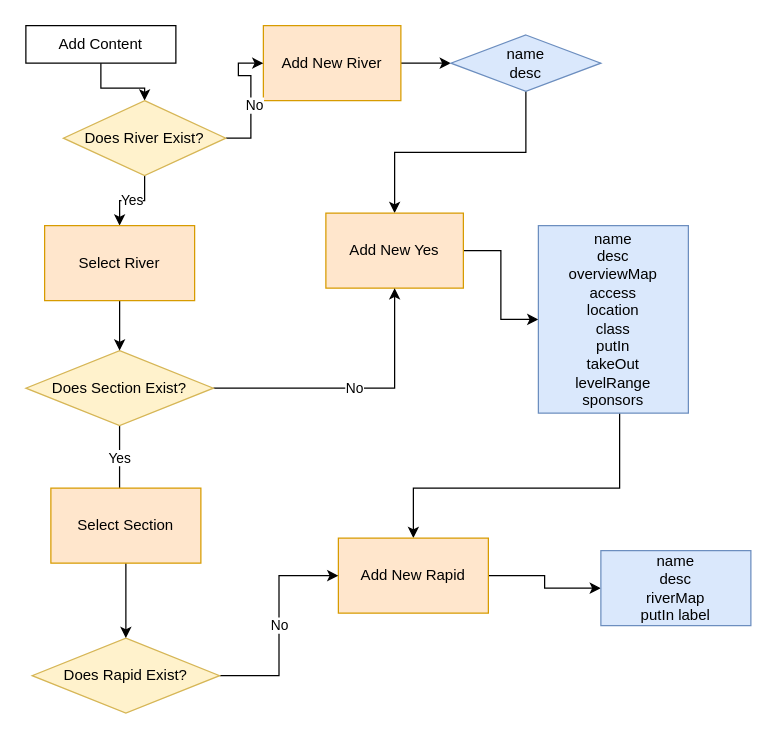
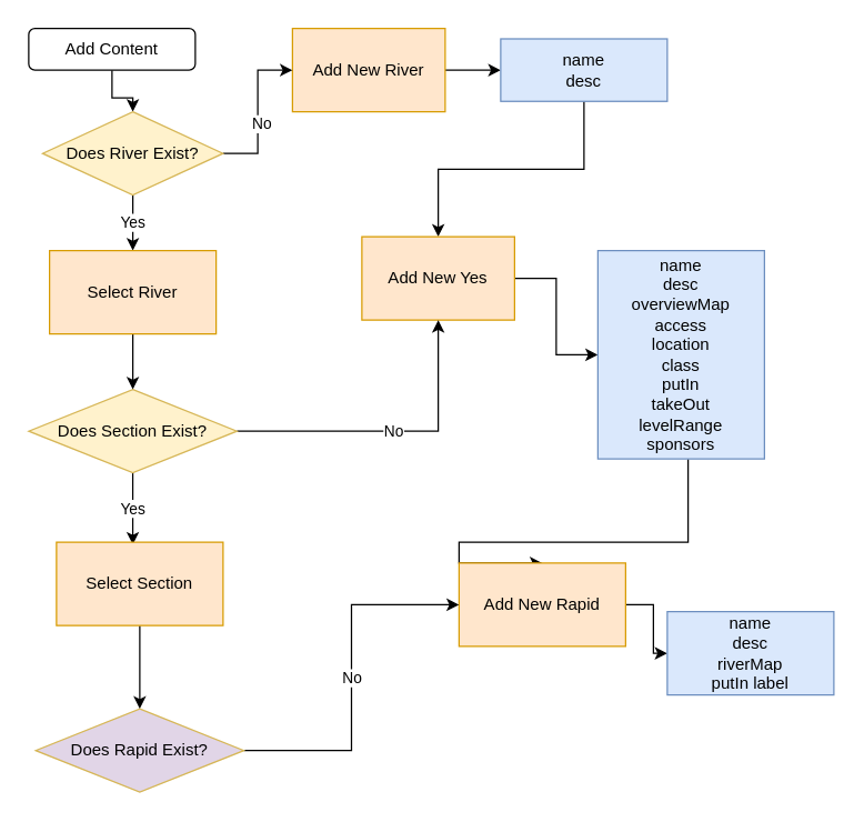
  <mxCell id="0" />
  <mxCell id="1" parent="0" />
  <mxCell id="2" style="edgeStyle=orthogonalEdgeStyle;rounded=0;orthogonalLoop=1;jettySize=auto;html=1;entryX=0.5;entryY=0;entryDx=0;entryDy=0;" edge="1" parent="1" source="3" target="18"><mxGeometry relative="1" as="geometry" /></mxCell>
- <mxCell id="3" value="Add Content" style="whiteSpace=wrap;html=1;glass=0;rounded=0;" vertex="1" parent="1"><mxGeometry x="20" y="20" width="120" height="30" as="geometry" /></mxCell>
+ <mxCell id="3" value="Add Content" style="rounded=1;whiteSpace=wrap;html=1;glass=0;" vertex="1" parent="1"><mxGeometry x="20" y="20" width="120" height="30" as="geometry" /></mxCell>
  <mxCell id="4" value="" style="edgeStyle=orthogonalEdgeStyle;rounded=0;orthogonalLoop=1;jettySize=auto;html=1;" edge="1" parent="1" source="5" target="7"><mxGeometry relative="1" as="geometry" /></mxCell>
  <mxCell id="5" value="Add New River" style="rounded=0;whiteSpace=wrap;html=1;shadow=0;fillColor=#ffe6cc;strokeColor=#d79b00;" vertex="1" parent="1"><mxGeometry x="210" y="20" width="110" height="60" as="geometry" /></mxCell>
  <mxCell id="6" style="edgeStyle=orthogonalEdgeStyle;rounded=0;orthogonalLoop=1;jettySize=auto;html=1;entryX=0.5;entryY=0;entryDx=0;entryDy=0;" edge="1" parent="1" source="7" target="9"><mxGeometry relative="1" as="geometry" /></mxCell>
- <mxCell id="7" value="&lt;font style=&quot;font-size: 12px&quot;&gt;name&lt;br&gt;desc&lt;br&gt;&lt;/font&gt;" style="rhombus;whiteSpace=wrap;html=1;fillColor=#dae8fc;strokeColor=#6c8ebf;" vertex="1" parent="1"><mxGeometry x="360" y="27.5" width="120" height="45" as="geometry" /></mxCell>
+ <mxCell id="7" value="&lt;font style=&quot;font-size: 12px&quot;&gt;name&lt;br&gt;desc&lt;br&gt;&lt;/font&gt;" style="rounded=0;whiteSpace=wrap;html=1;fillColor=#dae8fc;strokeColor=#6c8ebf;" vertex="1" parent="1"><mxGeometry x="360" y="27.5" width="120" height="45" as="geometry" /></mxCell>
  <mxCell id="8" style="edgeStyle=orthogonalEdgeStyle;rounded=0;orthogonalLoop=1;jettySize=auto;html=1;entryX=0;entryY=0.5;entryDx=0;entryDy=0;" edge="1" parent="1" source="9" target="11"><mxGeometry relative="1" as="geometry" /></mxCell>
  <mxCell id="9" value="Add New Yes" style="whiteSpace=wrap;html=1;rounded=0;strokeColor=#d79b00;fillColor=#ffe6cc;" vertex="1" parent="1"><mxGeometry x="260" y="170" width="110" height="60" as="geometry" /></mxCell>
  <mxCell id="10" style="edgeStyle=orthogonalEdgeStyle;rounded=0;orthogonalLoop=1;jettySize=auto;html=1;entryX=0.5;entryY=0;entryDx=0;entryDy=0;" edge="1" parent="1" source="11" target="13"><mxGeometry relative="1" as="geometry"><Array as="points"><mxPoint x="495" y="285" /><mxPoint x="495" y="390" /><mxPoint x="330" y="390" /></Array></mxGeometry></mxCell>
  <mxCell id="11" value="name&lt;br&gt;desc&lt;br&gt;overviewMap&lt;br&gt;access&lt;br&gt;location&lt;br&gt;class&lt;br&gt;putIn&lt;br&gt;takeOut&lt;br&gt;levelRange&lt;br&gt;sponsors" style="whiteSpace=wrap;html=1;rounded=0;strokeColor=#6c8ebf;fillColor=#dae8fc;" vertex="1" parent="1"><mxGeometry x="430" y="180" width="120" height="150" as="geometry" /></mxCell>
  <mxCell id="12" value="" style="edgeStyle=orthogonalEdgeStyle;rounded=0;orthogonalLoop=1;jettySize=auto;html=1;" edge="1" parent="1" source="13" target="14"><mxGeometry relative="1" as="geometry" /></mxCell>
- <mxCell id="13" value="Add New Rapid" style="whiteSpace=wrap;html=1;rounded=0;strokeColor=#d79b00;fillColor=#ffe6cc;" vertex="1" parent="1"><mxGeometry x="270" y="430" width="120" height="60" as="geometry" /></mxCell>
+ <mxCell id="13" value="Add New Rapid" style="whiteSpace=wrap;html=1;rounded=0;strokeColor=#d79b00;fillColor=#ffe6cc;" vertex="1" parent="1"><mxGeometry x="330" y="405" width="120" height="60" as="geometry" /></mxCell>
  <mxCell id="14" value="name&lt;br&gt;desc&lt;br&gt;riverMap&lt;br&gt;putIn label" style="whiteSpace=wrap;html=1;rounded=0;strokeColor=#6c8ebf;fillColor=#dae8fc;" vertex="1" parent="1"><mxGeometry x="480" y="440" width="120" height="60" as="geometry" /></mxCell>
  <mxCell id="15" style="edgeStyle=orthogonalEdgeStyle;rounded=0;orthogonalLoop=1;jettySize=auto;html=1;" edge="1" parent="1" source="18" target="5"><mxGeometry relative="1" as="geometry" /></mxCell>
  <mxCell id="16" value="No" style="edgeLabel;html=1;align=center;verticalAlign=middle;resizable=0;points=[];" vertex="1" connectable="0" parent="15"><mxGeometry x="-0.146" y="-2" relative="1" as="geometry"><mxPoint as="offset" /></mxGeometry></mxCell>
  <mxCell id="17" value="Yes" style="edgeStyle=orthogonalEdgeStyle;rounded=0;orthogonalLoop=1;jettySize=auto;html=1;entryX=0.5;entryY=0;entryDx=0;entryDy=0;" edge="1" parent="1" source="18" target="25"><mxGeometry relative="1" as="geometry" /></mxCell>
- <mxCell id="18" value="Does River Exist?" style="rhombus;whiteSpace=wrap;html=1;rounded=0;shadow=0;glass=0;fillColor=#fff2cc;strokeColor=#d6b656;" vertex="1" parent="1"><mxGeometry x="50" y="80" width="130" height="60" as="geometry" /></mxCell>
+ <mxCell id="18" value="Does River Exist?" style="rhombus;whiteSpace=wrap;html=1;rounded=0;shadow=0;glass=0;fillColor=#fff2cc;strokeColor=#d6b656;" vertex="1" parent="1"><mxGeometry x="30" y="80" width="130" height="60" as="geometry" /></mxCell>
  <mxCell id="19" value="No" style="edgeStyle=orthogonalEdgeStyle;rounded=0;orthogonalLoop=1;jettySize=auto;html=1;" edge="1" parent="1" source="21" target="9"><mxGeometry relative="1" as="geometry" /></mxCell>
- <mxCell id="20" value="Yes" style="edgeStyle=orthogonalEdgeStyle;rounded=0;orthogonalLoop=1;jettySize=auto;html=1;entryX=0.458;entryY=0.028;entryDx=0;entryDy=0;entryPerimeter=0;endArrow=none;" edge="1" parent="1" source="21" target="27"><mxGeometry relative="1" as="geometry" /></mxCell>
+ <mxCell id="20" value="Yes" style="edgeStyle=orthogonalEdgeStyle;rounded=0;orthogonalLoop=1;jettySize=auto;html=1;entryX=0.458;entryY=0.028;entryDx=0;entryDy=0;entryPerimeter=0;" edge="1" parent="1" source="21" target="27"><mxGeometry relative="1" as="geometry" /></mxCell>
  <mxCell id="21" value="Does Section Exist?" style="rhombus;whiteSpace=wrap;html=1;rounded=0;shadow=0;glass=0;fillColor=#fff2cc;strokeColor=#d6b656;" vertex="1" parent="1"><mxGeometry x="20" y="280" width="150" height="60" as="geometry" /></mxCell>
  <mxCell id="22" value="No" style="edgeStyle=orthogonalEdgeStyle;rounded=0;orthogonalLoop=1;jettySize=auto;html=1;entryX=0;entryY=0.5;entryDx=0;entryDy=0;" edge="1" parent="1" source="23" target="13"><mxGeometry relative="1" as="geometry" /></mxCell>
- <mxCell id="23" value="Does Rapid Exist?" style="rhombus;whiteSpace=wrap;html=1;rounded=0;shadow=0;glass=0;fillColor=#fff2cc;strokeColor=#d6b656;" vertex="1" parent="1"><mxGeometry x="25" y="510" width="150" height="60" as="geometry" /></mxCell>
+ <mxCell id="23" value="Does Rapid Exist?" style="rhombus;whiteSpace=wrap;html=1;rounded=0;shadow=0;glass=0;fillColor=#e1d5e7;strokeColor=#d6b656;" vertex="1" parent="1"><mxGeometry x="25" y="510" width="150" height="60" as="geometry" /></mxCell>
  <mxCell id="24" style="edgeStyle=orthogonalEdgeStyle;rounded=0;orthogonalLoop=1;jettySize=auto;html=1;entryX=0.5;entryY=0;entryDx=0;entryDy=0;" edge="1" parent="1" source="25" target="21"><mxGeometry relative="1" as="geometry" /></mxCell>
  <mxCell id="25" value="Select River" style="rounded=0;whiteSpace=wrap;html=1;shadow=0;glass=0;fillColor=#ffe6cc;strokeColor=#d79b00;" vertex="1" parent="1"><mxGeometry x="35" y="180" width="120" height="60" as="geometry" /></mxCell>
  <mxCell id="26" style="edgeStyle=orthogonalEdgeStyle;rounded=0;orthogonalLoop=1;jettySize=auto;html=1;entryX=0.5;entryY=0;entryDx=0;entryDy=0;" edge="1" parent="1" source="27" target="23"><mxGeometry relative="1" as="geometry" /></mxCell>
  <mxCell id="27" value="Select Section" style="rounded=0;whiteSpace=wrap;html=1;shadow=0;glass=0;fillColor=#ffe6cc;strokeColor=#d79b00;" vertex="1" parent="1"><mxGeometry x="40" y="390" width="120" height="60" as="geometry" /></mxCell>
